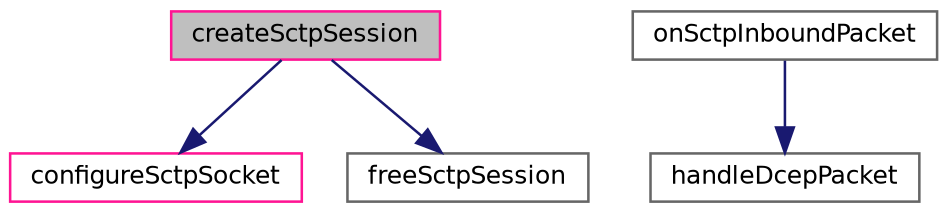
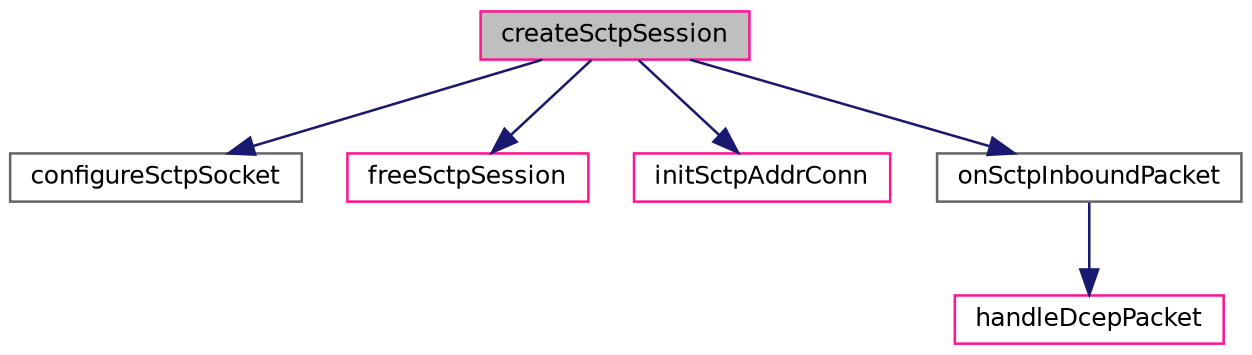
  digraph {
    rankdir=TB
    node [color=deeppink fillcolor=white fontname=Helvetica fontsize=10 shape=record style=filled]
    edge [color=midnightblue fontname=Helvetica fontsize=10 labelfontname=Helvetica labelfontsize=10 style=solid]
    n1 [fillcolor=grey75 fontcolor=black height=0.2 label=createSctpSession width=0.4]
-   n2 [height=0.2 label=configureSctpSocket width=0.4]
-   n3 [color=gray40 height=0.2 label=freeSctpSession width=0.4]
+   n2 [color=gray40 height=0.2 label=configureSctpSocket width=0.4]
+   n3 [height=0.2 label=freeSctpSession width=0.4]
+   n4 [height=0.2 label=initSctpAddrConn width=0.4]
    n5 [color=gray40 height=0.2 label=onSctpInboundPacket width=0.4]
-   n6 [color=gray40 height=0.2 label=handleDcepPacket width=0.4]
+   n6 [height=0.2 label=handleDcepPacket width=0.4]
    n1 -> n2
    n1 -> n3
+   n1 -> n4
+   n1 -> n5
    n5 -> n6
  }
